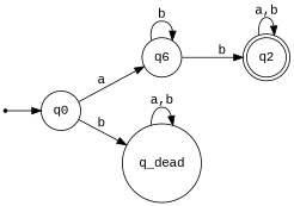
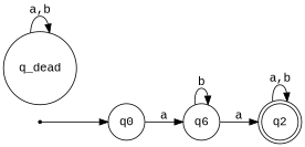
  digraph {
    fontname="Liberation Mono"
    rankdir=LR
    node [fontname="Liberation Mono" shape=circle]
    edge [fontname="Liberation Mono"]
    q2 [shape=doublecircle]
    start [shape=point]
    q0
    n4 [label=q6]
    q_dead
    q2 -> q2 [label="a,b"]
    start -> q0
    q0 -> n4 [label=a]
-   q0 -> q_dead [label=b]
-   n4 -> q2 [label=b]
+   n4 -> q2 [label=a]
    n4 -> n4 [label=b]
    q_dead -> q_dead [label="a,b"]
  }
